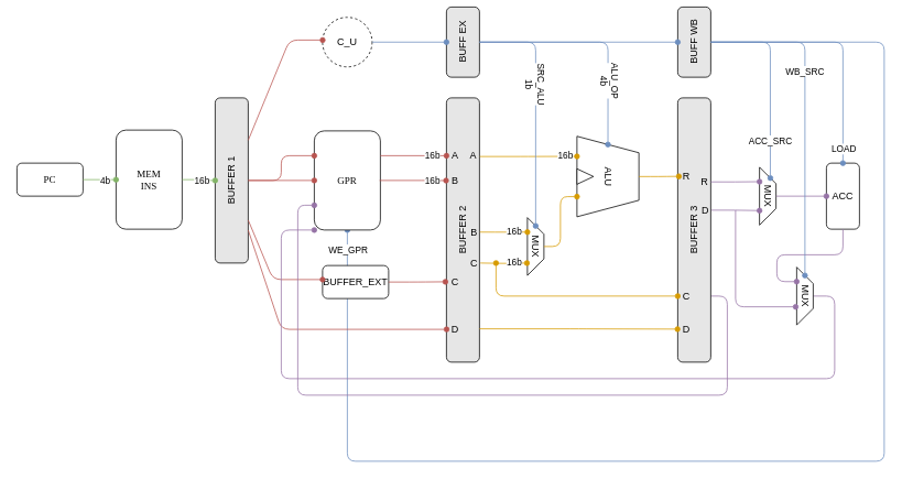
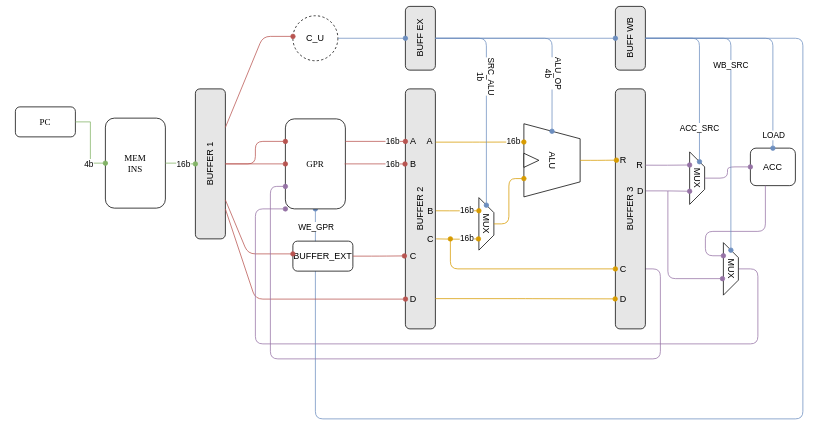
  <mxCell id="0" />
  <mxCell id="1" parent="0" />
  <mxCell id="2" style="edgeStyle=orthogonalEdgeStyle;rounded=1;orthogonalLoop=1;jettySize=auto;html=1;fillColor=#dae8fc;strokeColor=#6c8ebf;endArrow=oval;endFill=1;" edge="1" parent="1" source="47" target="11"><mxGeometry relative="1" as="geometry"><Array as="points"><mxPoint x="1070" y="51" /><mxPoint x="1070" y="558" /><mxPoint x="420" y="558" /></Array></mxGeometry></mxCell>
  <mxCell id="3" value="WE_GPR" style="edgeLabel;html=1;align=center;verticalAlign=middle;resizable=0;points=[];" vertex="1" connectable="0" parent="2"><mxGeometry x="0.971" relative="1" as="geometry"><mxPoint as="offset" /></mxGeometry></mxCell>
- <mxCell id="4" value="&lt;font face=&quot;JetBrains Mono&quot;&gt;PC&lt;/font&gt;" style="rounded=1;whiteSpace=wrap;html=1;" parent="1" vertex="1"><mxGeometry x="20" y="197.02" width="80" height="40" as="geometry" /></mxCell>
+ <mxCell id="4" value="&lt;font face=&quot;JetBrains Mono&quot;&gt;PC&lt;/font&gt;" style="rounded=1;whiteSpace=wrap;html=1;" parent="1" vertex="1"><mxGeometry x="20" y="142.02" width="80" height="40" as="geometry" /></mxCell>
  <mxCell id="5" value="&lt;font face=&quot;JetBrains Mono&quot;&gt;MEM&lt;br&gt;INS&lt;br&gt;&lt;/font&gt;" style="rounded=1;whiteSpace=wrap;html=1;" parent="1" vertex="1"><mxGeometry x="140" y="157.02" width="80" height="120" as="geometry" /></mxCell>
  <mxCell id="6" style="edgeStyle=orthogonalEdgeStyle;rounded=0;orthogonalLoop=1;jettySize=auto;html=1;endArrow=oval;endFill=1;fillColor=#d5e8d4;strokeColor=#82b366;" parent="1" source="4" target="5" edge="1"><mxGeometry relative="1" as="geometry" /></mxCell>
  <mxCell id="7" value="4b" style="edgeLabel;html=1;align=center;verticalAlign=middle;resizable=0;points=[];" parent="6" vertex="1" connectable="0"><mxGeometry x="0.682" relative="1" as="geometry"><mxPoint x="-8" as="offset" /></mxGeometry></mxCell>
  <mxCell id="8" value="BUFFER 1" style="rounded=1;whiteSpace=wrap;html=1;rotation=-90;fillColor=#E6E6E6;" parent="1" vertex="1"><mxGeometry x="180" y="198" width="200" height="40" as="geometry" /></mxCell>
  <mxCell id="9" style="edgeStyle=orthogonalEdgeStyle;rounded=0;orthogonalLoop=1;jettySize=auto;html=1;endArrow=oval;endFill=1;fillColor=#d5e8d4;strokeColor=#82b366;" parent="1" source="5" target="8" edge="1"><mxGeometry relative="1" as="geometry" /></mxCell>
  <mxCell id="10" value="16b" style="edgeLabel;html=1;align=center;verticalAlign=middle;resizable=0;points=[];" parent="9" vertex="1" connectable="0"><mxGeometry x="0.708" relative="1" as="geometry"><mxPoint x="-11" as="offset" /></mxGeometry></mxCell>
  <mxCell id="11" value="&lt;font face=&quot;JetBrains Mono&quot;&gt;GPR&lt;br&gt;&lt;/font&gt;" style="rounded=1;whiteSpace=wrap;html=1;" parent="1" vertex="1"><mxGeometry x="380" y="158" width="80" height="120" as="geometry" /></mxCell>
  <mxCell id="12" value="C_U" style="ellipse;whiteSpace=wrap;html=1;dashed=1;" parent="1" vertex="1"><mxGeometry x="390" y="20.5" width="60" height="60" as="geometry" /></mxCell>
  <mxCell id="13" value="BUFFER_EXT" style="rounded=1;whiteSpace=wrap;html=1;" parent="1" vertex="1"><mxGeometry x="390" y="321" width="80" height="40" as="geometry" /></mxCell>
  <mxCell id="14" value="BUFFER 2" style="rounded=1;whiteSpace=wrap;html=1;rotation=-90;fillColor=#E6E6E6;" parent="1" vertex="1"><mxGeometry x="400" y="258" width="320" height="40" as="geometry" /></mxCell>
  <mxCell id="15" value="BUFF EX" style="rounded=1;whiteSpace=wrap;html=1;rotation=-90;fillColor=#E6E6E6;" parent="1" vertex="1"><mxGeometry x="517.5" y="30.5" width="85" height="40" as="geometry" /></mxCell>
  <mxCell id="16" style="edgeStyle=orthogonalEdgeStyle;rounded=1;orthogonalLoop=1;jettySize=auto;html=1;entryX=0;entryY=0.25;entryDx=0;entryDy=0;endArrow=oval;endFill=1;fillColor=#f8cecc;strokeColor=#b85450;" parent="1" source="8" target="11" edge="1"><mxGeometry relative="1" as="geometry" /></mxCell>
  <mxCell id="17" style="edgeStyle=orthogonalEdgeStyle;rounded=1;orthogonalLoop=1;jettySize=auto;html=1;entryX=0;entryY=0.5;entryDx=0;entryDy=0;endArrow=oval;endFill=1;fillColor=#f8cecc;strokeColor=#b85450;" parent="1" source="8" target="11" edge="1"><mxGeometry relative="1" as="geometry" /></mxCell>
  <mxCell id="18" style="edgeStyle=orthogonalEdgeStyle;rounded=1;orthogonalLoop=1;jettySize=auto;html=1;endArrow=oval;endFill=1;fillColor=#f8cecc;strokeColor=#b85450;" parent="1" source="8" target="12" edge="1"><mxGeometry relative="1" as="geometry"><Array as="points"><mxPoint x="350" y="48" /></Array></mxGeometry></mxCell>
  <mxCell id="19" style="edgeStyle=orthogonalEdgeStyle;rounded=1;orthogonalLoop=1;jettySize=auto;html=1;strokeColor=#b85450;endArrow=oval;endFill=1;fillColor=#f8cecc;" parent="1" source="8" target="13" edge="1"><mxGeometry relative="1" as="geometry"><Array as="points"><mxPoint x="330" y="338" /></Array></mxGeometry></mxCell>
  <mxCell id="20" style="edgeStyle=orthogonalEdgeStyle;rounded=1;orthogonalLoop=1;jettySize=auto;html=1;endArrow=oval;endFill=1;strokeColor=#b85450;fillColor=#f8cecc;exitX=1;exitY=0.25;exitDx=0;exitDy=0;" parent="1" source="11" edge="1"><mxGeometry relative="1" as="geometry"><mxPoint x="540" y="188" as="targetPoint" /><Array as="points"><mxPoint x="540" y="188" /></Array></mxGeometry></mxCell>
  <mxCell id="21" value="16b" style="edgeLabel;html=1;align=center;verticalAlign=middle;resizable=0;points=[];" parent="20" vertex="1" connectable="0"><mxGeometry x="0.652" relative="1" as="geometry"><mxPoint x="-4" y="-1" as="offset" /></mxGeometry></mxCell>
  <mxCell id="22" style="edgeStyle=orthogonalEdgeStyle;rounded=1;orthogonalLoop=1;jettySize=auto;html=1;endArrow=oval;endFill=1;strokeColor=#b85450;exitX=1;exitY=0.5;exitDx=0;exitDy=0;fillColor=#f8cecc;entryX=0.687;entryY=0.012;entryDx=0;entryDy=0;entryPerimeter=0;" parent="1" edge="1"><mxGeometry relative="1" as="geometry"><mxPoint x="459" y="218" as="sourcePoint" /><mxPoint x="539.48" y="218.16" as="targetPoint" /><Array as="points"><mxPoint x="519" y="218" /></Array></mxGeometry></mxCell>
  <mxCell id="23" style="edgeStyle=orthogonalEdgeStyle;rounded=1;orthogonalLoop=1;jettySize=auto;html=1;entryX=0.5;entryY=0;entryDx=0;entryDy=0;endArrow=oval;endFill=1;strokeColor=#6c8ebf;fillColor=#dae8fc;" parent="1" source="12" target="15" edge="1"><mxGeometry relative="1" as="geometry" /></mxCell>
  <mxCell id="24" style="edgeStyle=orthogonalEdgeStyle;rounded=1;orthogonalLoop=1;jettySize=auto;html=1;entryX=0.304;entryY=-0.032;entryDx=0;entryDy=0;entryPerimeter=0;endArrow=oval;endFill=1;strokeColor=#b85450;fillColor=#f8cecc;" parent="1" source="13" target="14" edge="1"><mxGeometry relative="1" as="geometry" /></mxCell>
  <mxCell id="25" value="MUX" style="shape=trapezoid;perimeter=trapezoidPerimeter;whiteSpace=wrap;html=1;fixedSize=1;rotation=90;" parent="1" vertex="1"><mxGeometry x="613" y="288" width="70" height="20" as="geometry" /></mxCell>
  <mxCell id="26" value="" style="group" parent="1" vertex="1" connectable="0"><mxGeometry x="698" y="164.5" width="75" height="97.5" as="geometry" /></mxCell>
  <mxCell id="27" value="ALU" style="shape=trapezoid;perimeter=trapezoidPerimeter;whiteSpace=wrap;html=1;fixedSize=1;rotation=90;" parent="26" vertex="1"><mxGeometry x="-11.25" y="11.25" width="97.5" height="75" as="geometry" /></mxCell>
  <mxCell id="28" value="" style="triangle;whiteSpace=wrap;html=1;" parent="26" vertex="1"><mxGeometry y="39.38" width="20" height="18.75" as="geometry" /></mxCell>
  <mxCell id="29" value="16b" style="edgeLabel;html=1;align=center;verticalAlign=middle;resizable=0;points=[];" parent="1" vertex="1" connectable="0"><mxGeometry x="522.286" y="217.024" as="geometry" /></mxCell>
  <mxCell id="30" value="A" style="text;html=1;align=center;verticalAlign=middle;resizable=0;points=[];autosize=1;strokeColor=none;fillColor=none;" parent="1" vertex="1"><mxGeometry x="540" y="178" width="20" height="20" as="geometry" /></mxCell>
  <mxCell id="31" value="B" style="text;html=1;align=center;verticalAlign=middle;resizable=0;points=[];autosize=1;strokeColor=none;fillColor=none;" parent="1" vertex="1"><mxGeometry x="540" y="208" width="20" height="20" as="geometry" /></mxCell>
  <mxCell id="32" value="C" style="text;html=1;align=center;verticalAlign=middle;resizable=0;points=[];autosize=1;strokeColor=none;fillColor=none;" parent="1" vertex="1"><mxGeometry x="540" y="331" width="20" height="20" as="geometry" /></mxCell>
  <mxCell id="33" value="D" style="text;html=1;align=center;verticalAlign=middle;resizable=0;points=[];autosize=1;strokeColor=none;fillColor=none;" parent="1" vertex="1"><mxGeometry x="540" y="388" width="20" height="20" as="geometry" /></mxCell>
  <mxCell id="34" style="edgeStyle=orthogonalEdgeStyle;rounded=1;orthogonalLoop=1;jettySize=auto;html=1;endArrow=oval;endFill=1;strokeColor=#b85450;entryX=0.124;entryY=0.004;entryDx=0;entryDy=0;entryPerimeter=0;fillColor=#f8cecc;" parent="1" source="8" target="14" edge="1"><mxGeometry relative="1" as="geometry"><mxPoint x="500" y="438" as="targetPoint" /><Array as="points"><mxPoint x="340" y="398" /><mxPoint x="540" y="398" /></Array></mxGeometry></mxCell>
  <mxCell id="35" value="A" style="text;html=1;align=center;verticalAlign=middle;resizable=0;points=[];autosize=1;strokeColor=none;fillColor=none;" parent="1" vertex="1"><mxGeometry x="562" y="178" width="20" height="20" as="geometry" /></mxCell>
  <mxCell id="36" value="B" style="text;html=1;align=center;verticalAlign=middle;resizable=0;points=[];autosize=1;strokeColor=none;fillColor=none;" parent="1" vertex="1"><mxGeometry x="563" y="271" width="20" height="20" as="geometry" /></mxCell>
  <mxCell id="37" value="C" style="text;html=1;align=center;verticalAlign=middle;resizable=0;points=[];autosize=1;strokeColor=none;fillColor=none;" parent="1" vertex="1"><mxGeometry x="563" y="308" width="20" height="20" as="geometry" /></mxCell>
  <mxCell id="38" style="edgeStyle=orthogonalEdgeStyle;rounded=1;orthogonalLoop=1;jettySize=auto;html=1;entryX=0.25;entryY=1;entryDx=0;entryDy=0;endArrow=oval;endFill=1;strokeColor=#d79b00;exitX=0.778;exitY=1.011;exitDx=0;exitDy=0;exitPerimeter=0;fillColor=#ffe6cc;" parent="1" source="14" target="27" edge="1"><mxGeometry relative="1" as="geometry"><Array as="points" /></mxGeometry></mxCell>
  <mxCell id="39" value="16b" style="edgeLabel;html=1;align=center;verticalAlign=middle;resizable=0;points=[];" parent="38" vertex="1" connectable="0"><mxGeometry x="0.808" relative="1" as="geometry"><mxPoint x="-3" y="-1" as="offset" /></mxGeometry></mxCell>
  <mxCell id="40" style="edgeStyle=orthogonalEdgeStyle;rounded=1;orthogonalLoop=1;jettySize=auto;html=1;entryX=0.25;entryY=1;entryDx=0;entryDy=0;endArrow=oval;endFill=1;strokeColor=#d79b00;exitX=0.492;exitY=1.014;exitDx=0;exitDy=0;exitPerimeter=0;fillColor=#ffe6cc;" parent="1" source="14" target="25" edge="1"><mxGeometry relative="1" as="geometry"><Array as="points" /></mxGeometry></mxCell>
  <mxCell id="41" style="edgeStyle=orthogonalEdgeStyle;rounded=1;orthogonalLoop=1;jettySize=auto;html=1;endArrow=oval;endFill=1;strokeColor=#d79b00;exitX=0.375;exitY=1.027;exitDx=0;exitDy=0;exitPerimeter=0;fillColor=#ffe6cc;entryX=0.786;entryY=1.028;entryDx=0;entryDy=0;entryPerimeter=0;" parent="1" target="25" edge="1"><mxGeometry relative="1" as="geometry"><mxPoint x="581.08" y="318" as="sourcePoint" /><mxPoint x="610" y="318" as="targetPoint" /><Array as="points" /></mxGeometry></mxCell>
  <mxCell id="42" style="edgeStyle=orthogonalEdgeStyle;rounded=1;orthogonalLoop=1;jettySize=auto;html=1;entryX=0.75;entryY=1;entryDx=0;entryDy=0;endArrow=oval;endFill=1;strokeColor=#d79b00;fillColor=#ffe6cc;" parent="1" source="25" target="27" edge="1"><mxGeometry relative="1" as="geometry" /></mxCell>
  <mxCell id="43" value="16b" style="edgeLabel;html=1;align=center;verticalAlign=middle;resizable=0;points=[];" parent="1" vertex="1" connectable="0"><mxGeometry x="621.997" y="279.996" as="geometry" /></mxCell>
  <mxCell id="44" value="16b" style="edgeLabel;html=1;align=center;verticalAlign=middle;resizable=0;points=[];" parent="1" vertex="1" connectable="0"><mxGeometry x="621.997" y="316.996" as="geometry" /></mxCell>
  <mxCell id="45" style="edgeStyle=orthogonalEdgeStyle;rounded=1;orthogonalLoop=1;jettySize=auto;html=1;entryX=0;entryY=0.75;entryDx=0;entryDy=0;startArrow=none;startFill=0;endArrow=oval;endFill=1;strokeColor=#9673a6;fillColor=#e1d5e7;exitX=0.25;exitY=1;exitDx=0;exitDy=0;" parent="1" source="46" target="11" edge="1"><mxGeometry relative="1" as="geometry"><Array as="points"><mxPoint x="880" y="358" /><mxPoint x="880" y="478" /><mxPoint x="360" y="478" /><mxPoint x="360" y="248" /></Array></mxGeometry></mxCell>
  <mxCell id="46" value="BUFFER 3" style="rounded=1;whiteSpace=wrap;html=1;rotation=-90;fillColor=#E6E6E6;" parent="1" vertex="1"><mxGeometry x="680" y="258" width="320" height="40" as="geometry" /></mxCell>
  <mxCell id="47" value="BUFF WB" style="rounded=1;whiteSpace=wrap;html=1;rotation=-90;fillColor=#E6E6E6;" parent="1" vertex="1"><mxGeometry x="797.5" y="30.5" width="85" height="40" as="geometry" /></mxCell>
  <mxCell id="48" style="edgeStyle=orthogonalEdgeStyle;rounded=1;orthogonalLoop=1;jettySize=auto;html=1;entryX=0.5;entryY=0;entryDx=0;entryDy=0;endArrow=oval;endFill=1;strokeColor=#6c8ebf;fillColor=#dae8fc;" parent="1" source="15" target="47" edge="1"><mxGeometry relative="1" as="geometry" /></mxCell>
  <mxCell id="49" style="edgeStyle=orthogonalEdgeStyle;rounded=1;orthogonalLoop=1;jettySize=auto;html=1;endArrow=oval;endFill=1;strokeColor=#6c8ebf;fillColor=#dae8fc;" parent="1" source="15" target="27" edge="1"><mxGeometry relative="1" as="geometry" /></mxCell>
  <mxCell id="50" value="ALU_OP&lt;br&gt;4b" style="edgeLabel;html=1;align=center;verticalAlign=middle;resizable=0;points=[];rotation=90;" parent="49" vertex="1" connectable="0"><mxGeometry x="0.783" y="2" relative="1" as="geometry"><mxPoint y="-47" as="offset" /></mxGeometry></mxCell>
  <mxCell id="51" style="edgeStyle=orthogonalEdgeStyle;rounded=1;orthogonalLoop=1;jettySize=auto;html=1;endArrow=oval;endFill=1;strokeColor=#6c8ebf;fillColor=#dae8fc;" parent="1" source="15" target="25" edge="1"><mxGeometry relative="1" as="geometry" /></mxCell>
  <mxCell id="52" value="SRC_ALU&lt;br&gt;1b" style="edgeLabel;html=1;align=center;verticalAlign=middle;resizable=0;points=[];rotation=90;" parent="51" vertex="1" connectable="0"><mxGeometry x="0.742" relative="1" as="geometry"><mxPoint y="-135" as="offset" /></mxGeometry></mxCell>
- <mxCell id="53" value="ACC" style="rounded=1;whiteSpace=wrap;html=1;" parent="1" vertex="1"><mxGeometry x="1000" y="197.02" width="40" height="80" as="geometry" /></mxCell>
+ <mxCell id="53" value="ACC" style="rounded=1;whiteSpace=wrap;html=1;" parent="1" vertex="1"><mxGeometry x="1000" y="197.02" width="60" height="50" as="geometry" /></mxCell>
  <mxCell id="54" value="MUX" style="shape=trapezoid;perimeter=trapezoidPerimeter;whiteSpace=wrap;html=1;fixedSize=1;rotation=90;" parent="1" vertex="1"><mxGeometry x="894" y="227" width="70" height="20" as="geometry" /></mxCell>
  <mxCell id="55" value="R" style="text;html=1;align=center;verticalAlign=middle;resizable=0;points=[];autosize=1;strokeColor=none;fillColor=none;" parent="1" vertex="1"><mxGeometry x="820" y="203.25" width="20" height="20" as="geometry" /></mxCell>
  <mxCell id="56" value="D" style="text;html=1;align=center;verticalAlign=middle;resizable=0;points=[];autosize=1;strokeColor=none;fillColor=none;" parent="1" vertex="1"><mxGeometry x="820" y="388" width="20" height="20" as="geometry" /></mxCell>
  <mxCell id="57" style="edgeStyle=orthogonalEdgeStyle;rounded=1;orthogonalLoop=1;jettySize=auto;html=1;entryX=-0.014;entryY=0.5;entryDx=0;entryDy=0;entryPerimeter=0;endArrow=oval;endFill=1;strokeColor=#d79b00;exitX=0.126;exitY=1;exitDx=0;exitDy=0;exitPerimeter=0;fillColor=#ffe6cc;" parent="1" source="14" target="56" edge="1"><mxGeometry relative="1" as="geometry"><Array as="points" /></mxGeometry></mxCell>
  <mxCell id="58" style="edgeStyle=orthogonalEdgeStyle;rounded=1;orthogonalLoop=1;jettySize=auto;html=1;entryX=0.703;entryY=0.035;entryDx=0;entryDy=0;entryPerimeter=0;endArrow=oval;endFill=1;strokeColor=#d79b00;fillColor=#ffe6cc;" parent="1" source="27" target="46" edge="1"><mxGeometry relative="1" as="geometry" /></mxCell>
  <mxCell id="59" style="edgeStyle=orthogonalEdgeStyle;rounded=1;orthogonalLoop=1;jettySize=auto;html=1;entryX=0;entryY=1;entryDx=0;entryDy=0;startArrow=none;startFill=0;endArrow=oval;endFill=1;strokeColor=#9673a6;fillColor=#e1d5e7;" parent="1" source="60" target="11" edge="1"><mxGeometry relative="1" as="geometry"><Array as="points"><mxPoint x="1010" y="358" /><mxPoint x="1010" y="458" /><mxPoint x="340" y="458" /><mxPoint x="340" y="278" /></Array></mxGeometry></mxCell>
  <mxCell id="60" value="MUX" style="shape=trapezoid;perimeter=trapezoidPerimeter;whiteSpace=wrap;html=1;fixedSize=1;rotation=90;" parent="1" vertex="1"><mxGeometry x="939" y="348" width="70" height="20" as="geometry" /></mxCell>
  <mxCell id="61" style="edgeStyle=orthogonalEdgeStyle;rounded=1;orthogonalLoop=1;jettySize=auto;html=1;entryX=0.25;entryY=0;entryDx=0;entryDy=0;endArrow=oval;endFill=1;strokeColor=#d79b00;fillColor=#ffe6cc;startArrow=oval;startFill=1;" parent="1" target="46" edge="1"><mxGeometry relative="1" as="geometry"><mxPoint x="600" y="318" as="sourcePoint" /><Array as="points"><mxPoint x="600" y="358" /></Array></mxGeometry></mxCell>
  <mxCell id="62" value="C" style="text;html=1;align=center;verticalAlign=middle;resizable=0;points=[];autosize=1;strokeColor=none;fillColor=none;" parent="1" vertex="1"><mxGeometry x="820" y="349" width="20" height="20" as="geometry" /></mxCell>
  <mxCell id="63" value="R" style="text;html=1;align=center;verticalAlign=middle;resizable=0;points=[];autosize=1;strokeColor=none;fillColor=none;" parent="1" vertex="1"><mxGeometry x="842" y="210.25" width="20" height="20" as="geometry" /></mxCell>
  <mxCell id="64" value="D" style="text;html=1;align=center;verticalAlign=middle;resizable=0;points=[];autosize=1;strokeColor=none;fillColor=none;" parent="1" vertex="1"><mxGeometry x="843" y="244" width="20" height="20" as="geometry" /></mxCell>
  <mxCell id="65" style="edgeStyle=orthogonalEdgeStyle;rounded=1;orthogonalLoop=1;jettySize=auto;html=1;entryX=0.25;entryY=1;entryDx=0;entryDy=0;startArrow=none;startFill=0;endArrow=oval;endFill=1;strokeColor=#9673a6;exitX=0.682;exitY=1.004;exitDx=0;exitDy=0;exitPerimeter=0;fillColor=#e1d5e7;" parent="1" source="46" target="54" edge="1"><mxGeometry relative="1" as="geometry" /></mxCell>
  <mxCell id="66" style="edgeStyle=orthogonalEdgeStyle;rounded=1;orthogonalLoop=1;jettySize=auto;html=1;entryX=0.75;entryY=1;entryDx=0;entryDy=0;startArrow=none;startFill=0;endArrow=oval;endFill=1;strokeColor=#9673a6;exitX=0.575;exitY=1.02;exitDx=0;exitDy=0;exitPerimeter=0;fillColor=#e1d5e7;" parent="1" source="46" target="54" edge="1"><mxGeometry relative="1" as="geometry" /></mxCell>
  <mxCell id="67" style="edgeStyle=orthogonalEdgeStyle;rounded=1;orthogonalLoop=1;jettySize=auto;html=1;exitX=0.5;exitY=0;exitDx=0;exitDy=0;entryX=0;entryY=0.5;entryDx=0;entryDy=0;startArrow=none;startFill=0;endArrow=oval;endFill=1;strokeColor=#9673a6;fillColor=#e1d5e7;" parent="1" source="54" target="53" edge="1"><mxGeometry relative="1" as="geometry" /></mxCell>
  <mxCell id="68" style="edgeStyle=orthogonalEdgeStyle;rounded=1;orthogonalLoop=1;jettySize=auto;html=1;entryX=0.686;entryY=1.06;entryDx=0;entryDy=0;startArrow=none;startFill=0;endArrow=oval;endFill=1;strokeColor=#9673a6;fillColor=#e1d5e7;entryPerimeter=0;" parent="1" target="60" edge="1"><mxGeometry relative="1" as="geometry"><mxPoint x="890" y="254" as="sourcePoint" /><mxPoint x="941" y="371.5" as="targetPoint" /><Array as="points"><mxPoint x="890" y="371" /></Array></mxGeometry></mxCell>
  <mxCell id="69" style="edgeStyle=orthogonalEdgeStyle;rounded=1;orthogonalLoop=1;jettySize=auto;html=1;entryX=0.25;entryY=1;entryDx=0;entryDy=0;startArrow=none;startFill=0;endArrow=oval;endFill=1;strokeColor=#9673a6;fillColor=#e1d5e7;" parent="1" source="53" target="60" edge="1"><mxGeometry relative="1" as="geometry"><Array as="points"><mxPoint x="1020" y="308" /><mxPoint x="940" y="308" /><mxPoint x="940" y="341" /></Array></mxGeometry></mxCell>
  <mxCell id="70" style="edgeStyle=orthogonalEdgeStyle;rounded=1;orthogonalLoop=1;jettySize=auto;html=1;entryX=0;entryY=0.25;entryDx=0;entryDy=0;startArrow=none;startFill=0;endArrow=oval;endFill=1;strokeColor=#6c8ebf;fillColor=#dae8fc;" parent="1" source="47" target="54" edge="1"><mxGeometry relative="1" as="geometry" /></mxCell>
  <mxCell id="71" value="ACC_SRC" style="edgeLabel;html=1;align=center;verticalAlign=middle;resizable=0;points=[];" vertex="1" connectable="0" parent="70"><mxGeometry x="0.612" y="-1" relative="1" as="geometry"><mxPoint as="offset" /></mxGeometry></mxCell>
  <mxCell id="72" style="edgeStyle=orthogonalEdgeStyle;rounded=1;orthogonalLoop=1;jettySize=auto;html=1;startArrow=none;startFill=0;endArrow=oval;endFill=1;strokeColor=#6c8ebf;fillColor=#dae8fc;" parent="1" source="47" target="60" edge="1"><mxGeometry relative="1" as="geometry" /></mxCell>
  <mxCell id="73" value="WB_SRC" style="edgeLabel;html=1;align=center;verticalAlign=middle;resizable=0;points=[];" vertex="1" connectable="0" parent="72"><mxGeometry x="-0.248" y="-1" relative="1" as="geometry"><mxPoint as="offset" /></mxGeometry></mxCell>
  <mxCell id="74" style="edgeStyle=orthogonalEdgeStyle;rounded=1;orthogonalLoop=1;jettySize=auto;html=1;startArrow=none;startFill=0;endArrow=oval;endFill=1;strokeColor=#6c8ebf;fillColor=#dae8fc;" parent="1" source="47" target="53" edge="1"><mxGeometry relative="1" as="geometry" /></mxCell>
  <mxCell id="75" value="LOAD" style="edgeLabel;html=1;align=center;verticalAlign=middle;resizable=0;points=[];" vertex="1" connectable="0" parent="74"><mxGeometry x="0.888" relative="1" as="geometry"><mxPoint as="offset" /></mxGeometry></mxCell>
